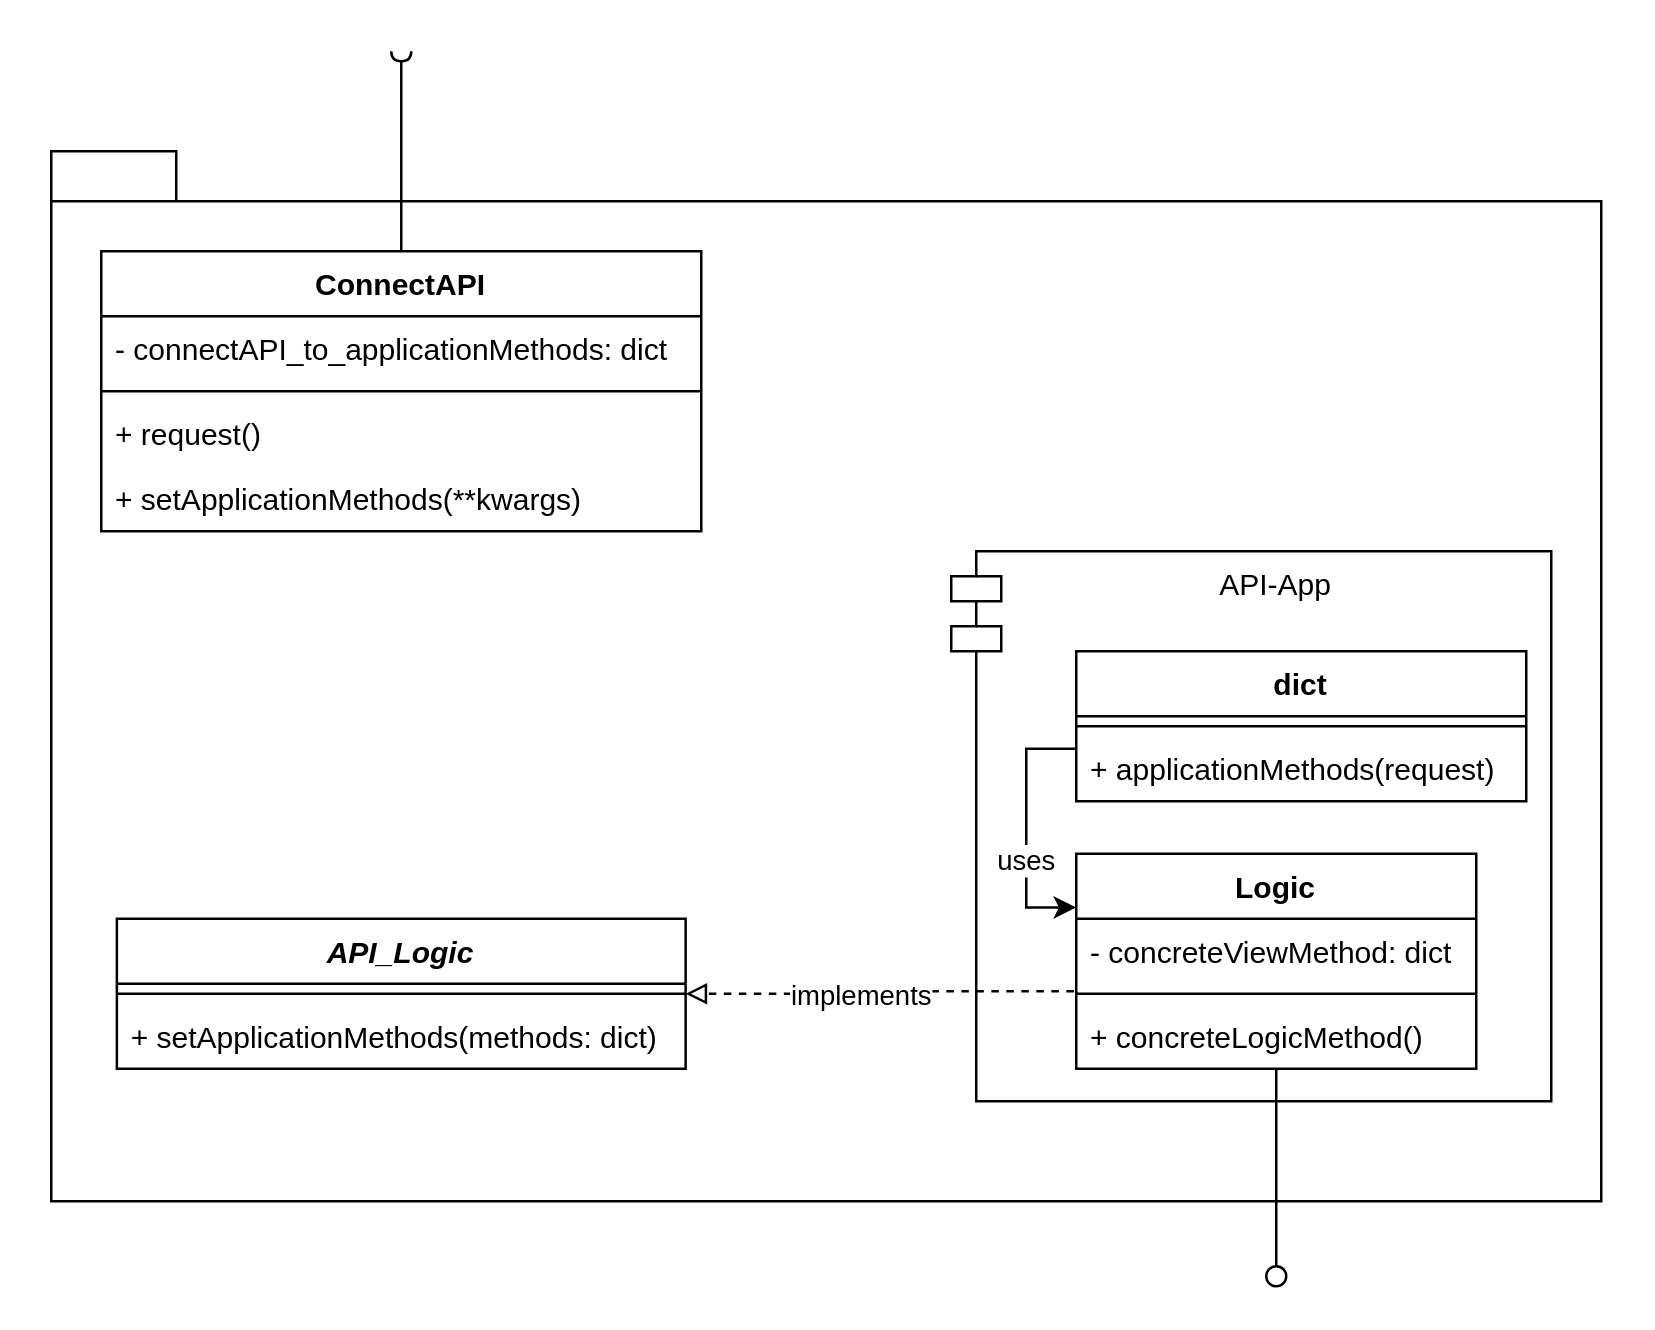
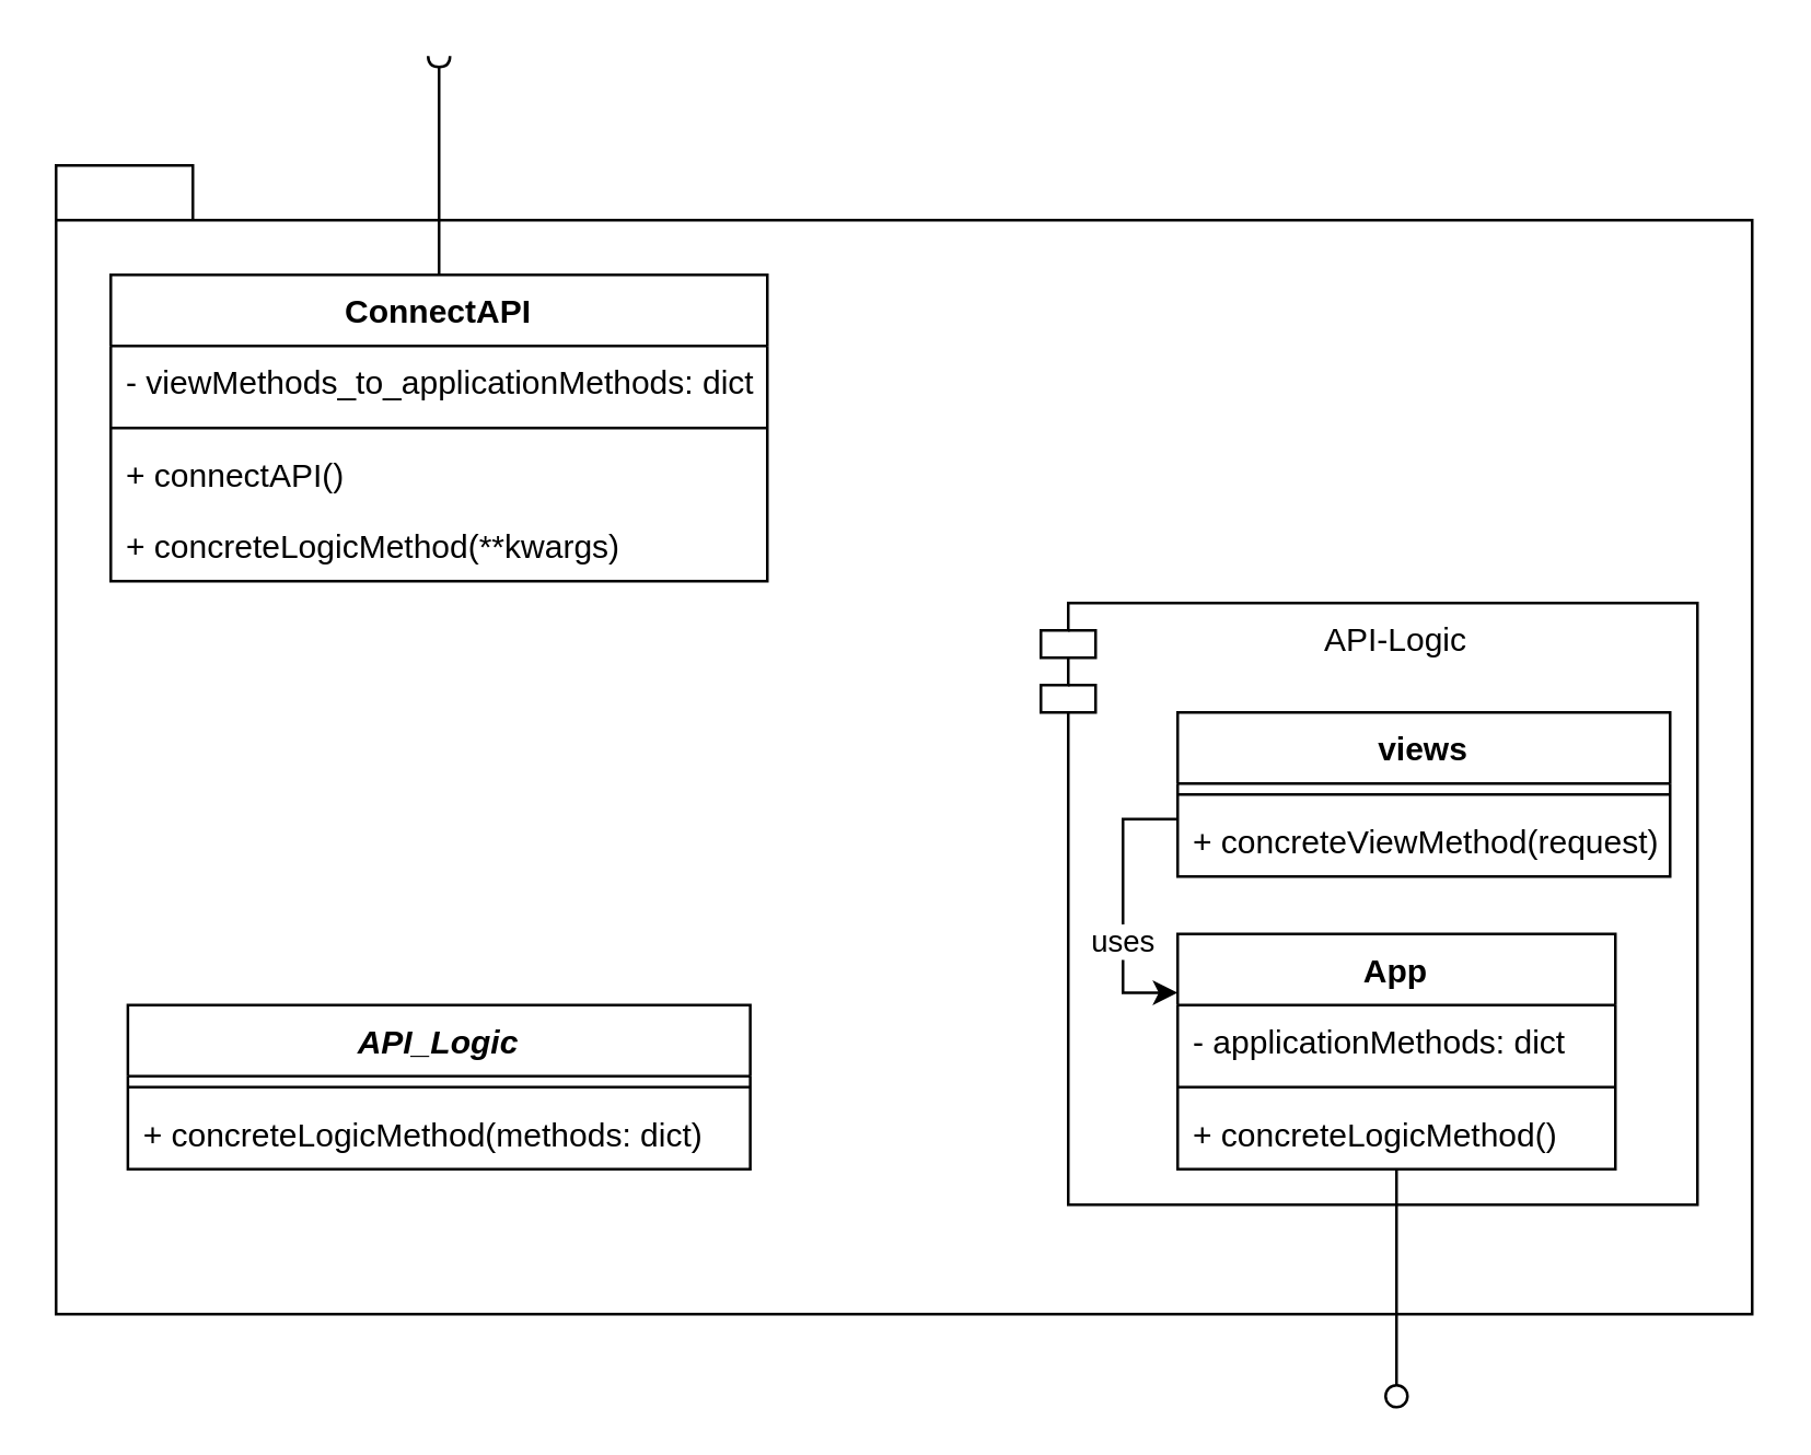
  <mxCell id="0" />
  <mxCell id="1" parent="0" />
  <mxCell id="2" value="" style="shape=folder;fontStyle=1;spacingTop=10;tabWidth=50;tabHeight=20;tabPosition=left;html=1;" vertex="1" parent="1"><mxGeometry x="20" y="60" width="620" height="420" as="geometry" /></mxCell>
- <mxCell id="3" value="API-App" style="shape=module;align=left;spacingLeft=20;align=center;verticalAlign=top;" vertex="1" parent="1"><mxGeometry x="380" y="220" width="240" height="220" as="geometry" /></mxCell>
+ <mxCell id="3" value="API-Logic" style="shape=module;align=left;spacingLeft=20;align=center;verticalAlign=top;" vertex="1" parent="1"><mxGeometry x="380" y="220" width="240" height="220" as="geometry" /></mxCell>
  <mxCell id="4" value="ConnectAPI" style="swimlane;fontStyle=1;align=center;verticalAlign=top;childLayout=stackLayout;horizontal=1;startSize=26;horizontalStack=0;resizeParent=1;resizeParentMax=0;resizeLast=0;collapsible=1;marginBottom=0;" vertex="1" parent="1"><mxGeometry x="40" y="100" width="240" height="112" as="geometry" /></mxCell>
- <mxCell id="5" value="- connectAPI_to_applicationMethods: dict" style="text;strokeColor=none;fillColor=none;align=left;verticalAlign=top;spacingLeft=4;spacingRight=4;overflow=hidden;rotatable=0;points=[[0,0.5],[1,0.5]];portConstraint=eastwest;" vertex="1" parent="4"><mxGeometry y="26" width="240" height="26" as="geometry" /></mxCell>
+ <mxCell id="5" value="- viewMethods_to_applicationMethods: dict" style="text;strokeColor=none;fillColor=none;align=left;verticalAlign=top;spacingLeft=4;spacingRight=4;overflow=hidden;rotatable=0;points=[[0,0.5],[1,0.5]];portConstraint=eastwest;" vertex="1" parent="4"><mxGeometry y="26" width="240" height="26" as="geometry" /></mxCell>
  <mxCell id="6" value="" style="line;strokeWidth=1;fillColor=none;align=left;verticalAlign=middle;spacingTop=-1;spacingLeft=3;spacingRight=3;rotatable=0;labelPosition=right;points=[];portConstraint=eastwest;strokeColor=inherit;" vertex="1" parent="4"><mxGeometry y="52" width="240" height="8" as="geometry" /></mxCell>
- <mxCell id="7" value="+ request()" style="text;strokeColor=none;fillColor=none;align=left;verticalAlign=top;spacingLeft=4;spacingRight=4;overflow=hidden;rotatable=0;points=[[0,0.5],[1,0.5]];portConstraint=eastwest;fontStyle=0" vertex="1" parent="4"><mxGeometry y="60" width="240" height="26" as="geometry" /></mxCell>
- <mxCell id="8" value="+ setApplicationMethods(**kwargs)" style="text;strokeColor=none;fillColor=none;align=left;verticalAlign=top;spacingLeft=4;spacingRight=4;overflow=hidden;rotatable=0;points=[[0,0.5],[1,0.5]];portConstraint=eastwest;fontStyle=0" vertex="1" parent="4"><mxGeometry y="86" width="240" height="26" as="geometry" /></mxCell>
+ <mxCell id="7" value="+ connectAPI()" style="text;strokeColor=none;fillColor=none;align=left;verticalAlign=top;spacingLeft=4;spacingRight=4;overflow=hidden;rotatable=0;points=[[0,0.5],[1,0.5]];portConstraint=eastwest;fontStyle=0" vertex="1" parent="4"><mxGeometry y="60" width="240" height="26" as="geometry" /></mxCell>
+ <mxCell id="8" value="+ concreteLogicMethod(**kwargs)" style="text;strokeColor=none;fillColor=none;align=left;verticalAlign=top;spacingLeft=4;spacingRight=4;overflow=hidden;rotatable=0;points=[[0,0.5],[1,0.5]];portConstraint=eastwest;fontStyle=0" vertex="1" parent="4"><mxGeometry y="86" width="240" height="26" as="geometry" /></mxCell>
  <mxCell id="9" value="API_Logic" style="swimlane;fontStyle=3;align=center;verticalAlign=top;childLayout=stackLayout;horizontal=1;startSize=26;horizontalStack=0;resizeParent=1;resizeParentMax=0;resizeLast=0;collapsible=1;marginBottom=0;" vertex="1" parent="1"><mxGeometry x="46.25" y="367" width="227.5" height="60" as="geometry" /></mxCell>
  <mxCell id="10" value="" style="line;strokeWidth=1;fillColor=none;align=left;verticalAlign=middle;spacingTop=-1;spacingLeft=3;spacingRight=3;rotatable=0;labelPosition=right;points=[];portConstraint=eastwest;strokeColor=inherit;" vertex="1" parent="9"><mxGeometry y="26" width="227.5" height="8" as="geometry" /></mxCell>
- <mxCell id="11" value="+ setApplicationMethods(methods: dict)" style="text;strokeColor=none;fillColor=none;align=left;verticalAlign=top;spacingLeft=4;spacingRight=4;overflow=hidden;rotatable=0;points=[[0,0.5],[1,0.5]];portConstraint=eastwest;" vertex="1" parent="9"><mxGeometry y="34" width="227.5" height="26" as="geometry" /></mxCell>
- <mxCell id="12" value="dict" style="swimlane;fontStyle=1;align=center;verticalAlign=top;childLayout=stackLayout;horizontal=1;startSize=26;horizontalStack=0;resizeParent=1;resizeParentMax=0;resizeLast=0;collapsible=1;marginBottom=0;" vertex="1" parent="1"><mxGeometry x="430" y="260" width="180" height="60" as="geometry" /></mxCell>
+ <mxCell id="11" value="+ concreteLogicMethod(methods: dict)" style="text;strokeColor=none;fillColor=none;align=left;verticalAlign=top;spacingLeft=4;spacingRight=4;overflow=hidden;rotatable=0;points=[[0,0.5],[1,0.5]];portConstraint=eastwest;" vertex="1" parent="9"><mxGeometry y="34" width="227.5" height="26" as="geometry" /></mxCell>
+ <mxCell id="12" value="views" style="swimlane;fontStyle=1;align=center;verticalAlign=top;childLayout=stackLayout;horizontal=1;startSize=26;horizontalStack=0;resizeParent=1;resizeParentMax=0;resizeLast=0;collapsible=1;marginBottom=0;" vertex="1" parent="1"><mxGeometry x="430" y="260" width="180" height="60" as="geometry" /></mxCell>
  <mxCell id="13" value="" style="line;strokeWidth=1;fillColor=none;align=left;verticalAlign=middle;spacingTop=-1;spacingLeft=3;spacingRight=3;rotatable=0;labelPosition=right;points=[];portConstraint=eastwest;strokeColor=inherit;" vertex="1" parent="12"><mxGeometry y="26" width="180" height="8" as="geometry" /></mxCell>
- <mxCell id="14" value="+ applicationMethods(request)" style="text;strokeColor=none;fillColor=none;align=left;verticalAlign=top;spacingLeft=4;spacingRight=4;overflow=hidden;rotatable=0;points=[[0,0.5],[1,0.5]];portConstraint=eastwest;" vertex="1" parent="12"><mxGeometry y="34" width="180" height="26" as="geometry" /></mxCell>
+ <mxCell id="14" value="+ concreteViewMethod(request)" style="text;strokeColor=none;fillColor=none;align=left;verticalAlign=top;spacingLeft=4;spacingRight=4;overflow=hidden;rotatable=0;points=[[0,0.5],[1,0.5]];portConstraint=eastwest;" vertex="1" parent="12"><mxGeometry y="34" width="180" height="26" as="geometry" /></mxCell>
  <mxCell id="15" style="edgeStyle=orthogonalEdgeStyle;rounded=0;orthogonalLoop=1;jettySize=auto;html=1;entryX=0;entryY=0.25;entryDx=0;entryDy=0;" edge="1" parent="1" target="17"><mxGeometry relative="1" as="geometry"><mxPoint x="430" y="299" as="sourcePoint" /><Array as="points"><mxPoint x="410" y="299" /><mxPoint x="410" y="363" /></Array></mxGeometry></mxCell>
  <mxCell id="16" value="uses" style="edgeLabel;html=1;align=center;verticalAlign=middle;resizable=0;points=[];" vertex="1" connectable="0" parent="15"><mxGeometry x="0.234" y="-1" relative="1" as="geometry"><mxPoint as="offset" /></mxGeometry></mxCell>
- <mxCell id="17" value="Logic" style="swimlane;fontStyle=1;align=center;verticalAlign=top;childLayout=stackLayout;horizontal=1;startSize=26;horizontalStack=0;resizeParent=1;resizeParentMax=0;resizeLast=0;collapsible=1;marginBottom=0;" vertex="1" parent="1"><mxGeometry x="430" y="341" width="160" height="86" as="geometry" /></mxCell>
- <mxCell id="18" value="- concreteViewMethod: dict" style="text;strokeColor=none;fillColor=none;align=left;verticalAlign=top;spacingLeft=4;spacingRight=4;overflow=hidden;rotatable=0;points=[[0,0.5],[1,0.5]];portConstraint=eastwest;" vertex="1" parent="17"><mxGeometry y="26" width="160" height="26" as="geometry" /></mxCell>
+ <mxCell id="17" value="App" style="swimlane;fontStyle=1;align=center;verticalAlign=top;childLayout=stackLayout;horizontal=1;startSize=26;horizontalStack=0;resizeParent=1;resizeParentMax=0;resizeLast=0;collapsible=1;marginBottom=0;" vertex="1" parent="1"><mxGeometry x="430" y="341" width="160" height="86" as="geometry" /></mxCell>
+ <mxCell id="18" value="- applicationMethods: dict" style="text;strokeColor=none;fillColor=none;align=left;verticalAlign=top;spacingLeft=4;spacingRight=4;overflow=hidden;rotatable=0;points=[[0,0.5],[1,0.5]];portConstraint=eastwest;" vertex="1" parent="17"><mxGeometry y="26" width="160" height="26" as="geometry" /></mxCell>
  <mxCell id="19" value="" style="line;strokeWidth=1;fillColor=none;align=left;verticalAlign=middle;spacingTop=-1;spacingLeft=3;spacingRight=3;rotatable=0;labelPosition=right;points=[];portConstraint=eastwest;strokeColor=inherit;" vertex="1" parent="17"><mxGeometry y="52" width="160" height="8" as="geometry" /></mxCell>
  <mxCell id="20" value="+ concreteLogicMethod()" style="text;strokeColor=none;fillColor=none;align=left;verticalAlign=top;spacingLeft=4;spacingRight=4;overflow=hidden;rotatable=0;points=[[0,0.5],[1,0.5]];portConstraint=eastwest;" vertex="1" parent="17"><mxGeometry y="60" width="160" height="26" as="geometry" /></mxCell>
- <mxCell id="21" style="edgeStyle=orthogonalEdgeStyle;rounded=0;orthogonalLoop=1;jettySize=auto;html=1;dashed=1;endArrow=block;endFill=0;exitX=-0.006;exitY=-0.192;exitDx=0;exitDy=0;exitPerimeter=0;" edge="1" parent="1" source="20" target="9"><mxGeometry relative="1" as="geometry"><mxPoint x="265" y="401" as="targetPoint" /></mxGeometry></mxCell>
- <mxCell id="22" value="implements" style="edgeLabel;html=1;align=center;verticalAlign=middle;resizable=0;points=[];" vertex="1" connectable="0" parent="21"><mxGeometry x="0.107" y="2" relative="1" as="geometry"><mxPoint y="-2" as="offset" /></mxGeometry></mxCell>
  <mxCell id="23" value="" style="html=1;verticalAlign=bottom;labelBackgroundColor=none;endArrow=halfCircle;endFill=0;endSize=2;rounded=0;exitX=0.5;exitY=0;exitDx=0;exitDy=0;" edge="1" parent="1" source="4"><mxGeometry width="160" relative="1" as="geometry"><mxPoint x="80" y="-20" as="sourcePoint" /><mxPoint x="160" y="20" as="targetPoint" /></mxGeometry></mxCell>
  <mxCell id="24" value="" style="html=1;verticalAlign=bottom;labelBackgroundColor=none;endArrow=oval;endFill=0;endSize=8;rounded=0;" edge="1" parent="1" source="17"><mxGeometry width="160" relative="1" as="geometry"><mxPoint x="350" y="530" as="sourcePoint" /><mxPoint x="510" y="510" as="targetPoint" /></mxGeometry></mxCell>
